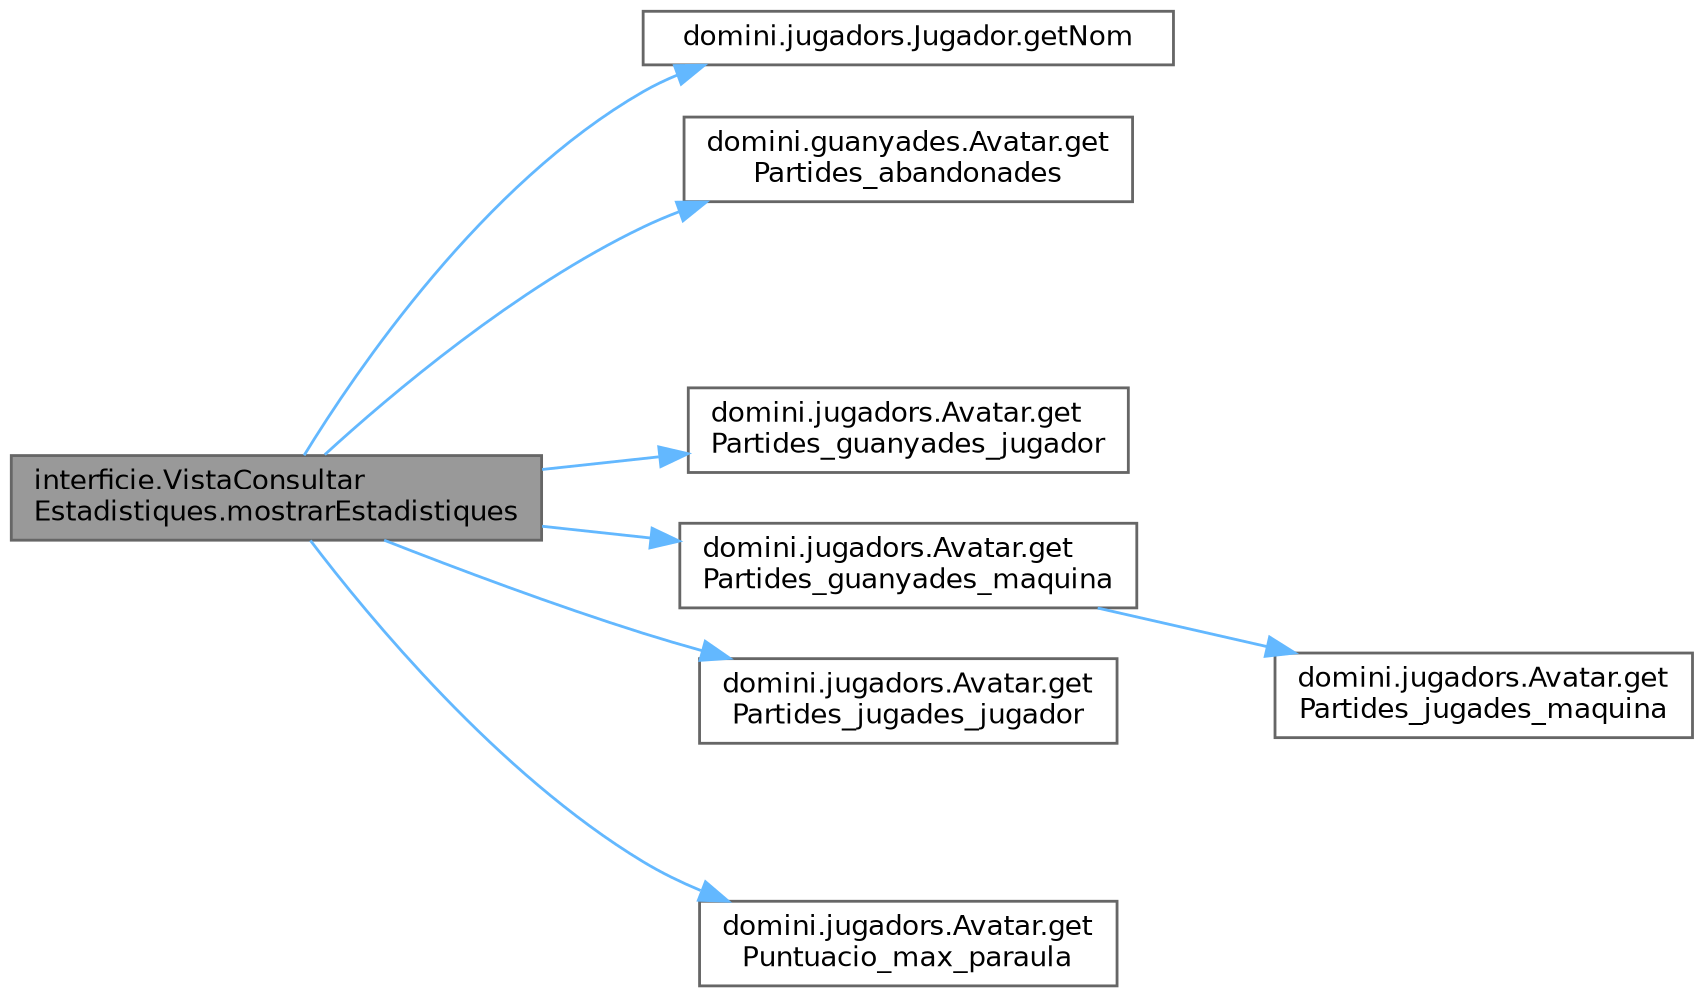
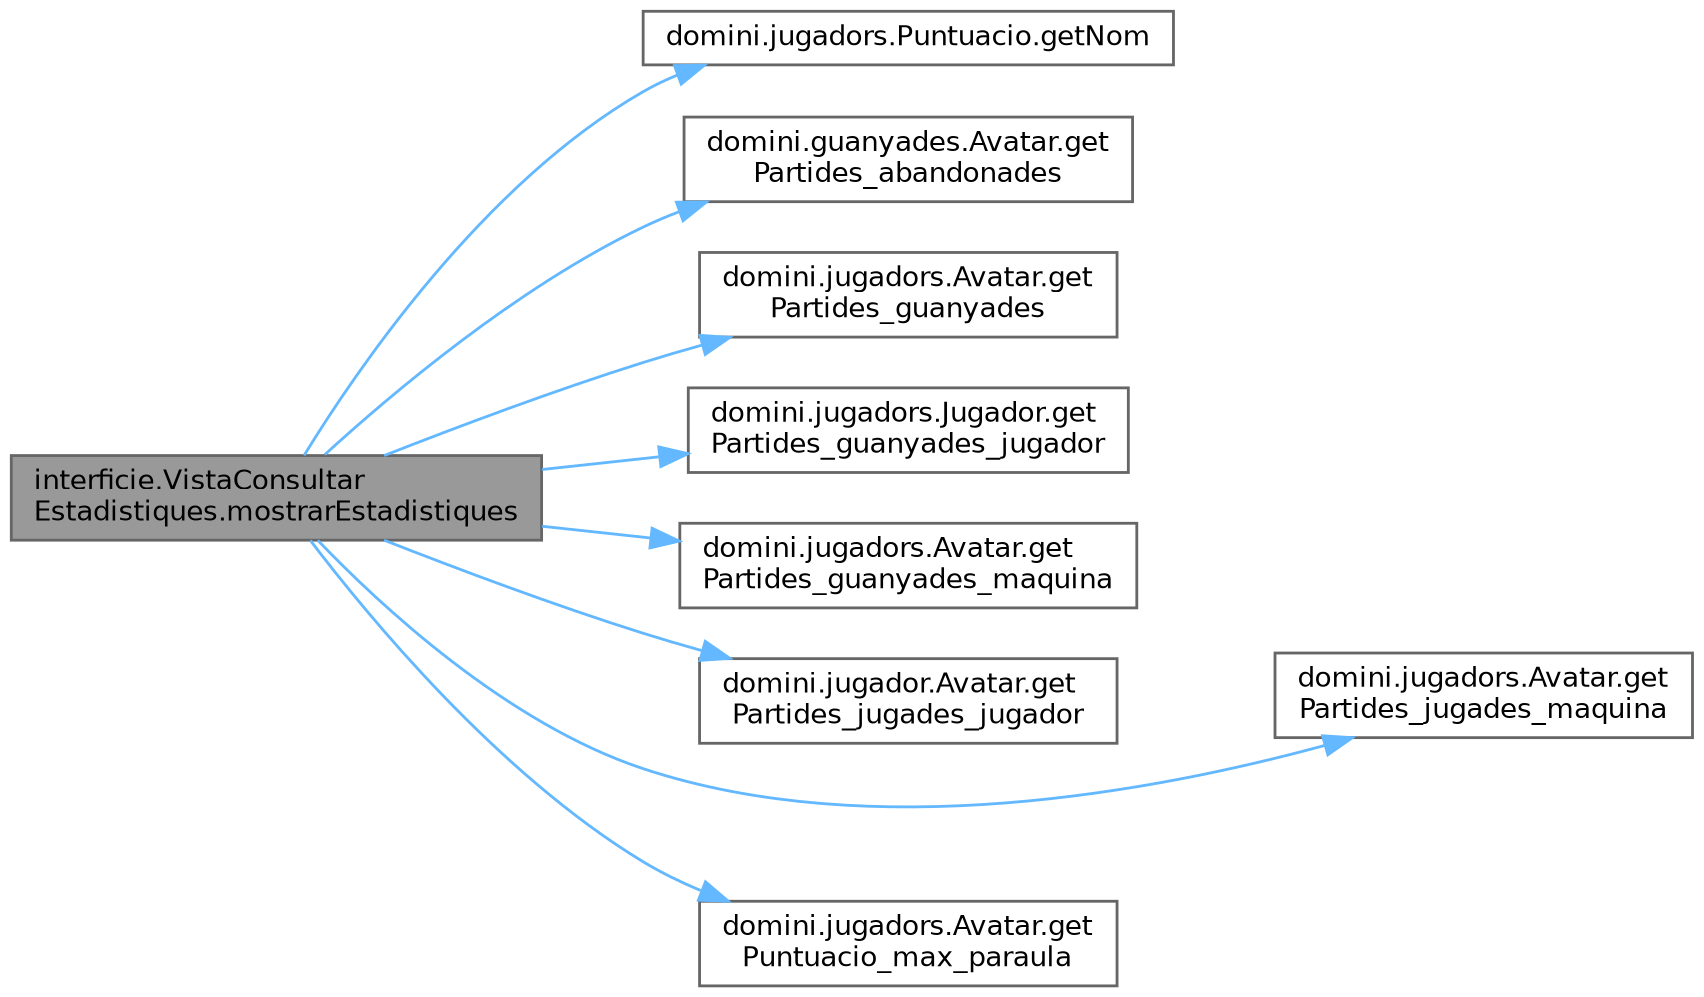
  digraph {
    rankdir=LR
    node [color=grey40 fillcolor=white fontname=Helvetica fontsize=10 shape=box style=filled]
    edge [color=steelblue1 fontname=Helvetica fontsize=10 labelfontname=Helvetica labelfontsize=10 style=solid]
    n1 [color=gray40 fillcolor=grey60 fontcolor=black height=0.2 label="interficie.VistaConsultar\lEstadistiques.mostrarEstadistiques" width=0.4]
-   n2 [height=0.2 label="domini.jugadors.Jugador.getNom" width=0.4]
+   n2 [height=0.2 label="domini.jugadors.Puntuacio.getNom" width=0.4]
    n3 [height=0.2 label="domini.guanyades.Avatar.get\lPartides_abandonades" width=0.4]
-   n5 [height=0.2 label="domini.jugadors.Avatar.get\lPartides_guanyades_jugador" width=0.4]
+   n4 [height=0.2 label="domini.jugadors.Avatar.get\lPartides_guanyades" width=0.4]
+   n5 [height=0.2 label="domini.jugadors.Jugador.get\lPartides_guanyades_jugador" width=0.4]
    n6 [height=0.2 label="domini.jugadors.Avatar.get\lPartides_guanyades_maquina" width=0.4]
-   n7 [height=0.2 label="domini.jugadors.Avatar.get\lPartides_jugades_jugador" width=0.4]
+   n7 [height=0.2 label="domini.jugador.Avatar.get\lPartides_jugades_jugador" width=0.4]
    n8 [height=0.2 label="domini.jugadors.Avatar.get\lPartides_jugades_maquina" width=0.4]
    n9 [height=0.2 label="domini.jugadors.Avatar.get\lPuntuacio_max_paraula" width=0.4]
    n1 -> n2
    n1 -> n3
+   n1 -> n4
    n1 -> n5
    n1 -> n6
    n1 -> n7
-   n6 -> n8
+   n1 -> n8
    n1 -> n9
  }
